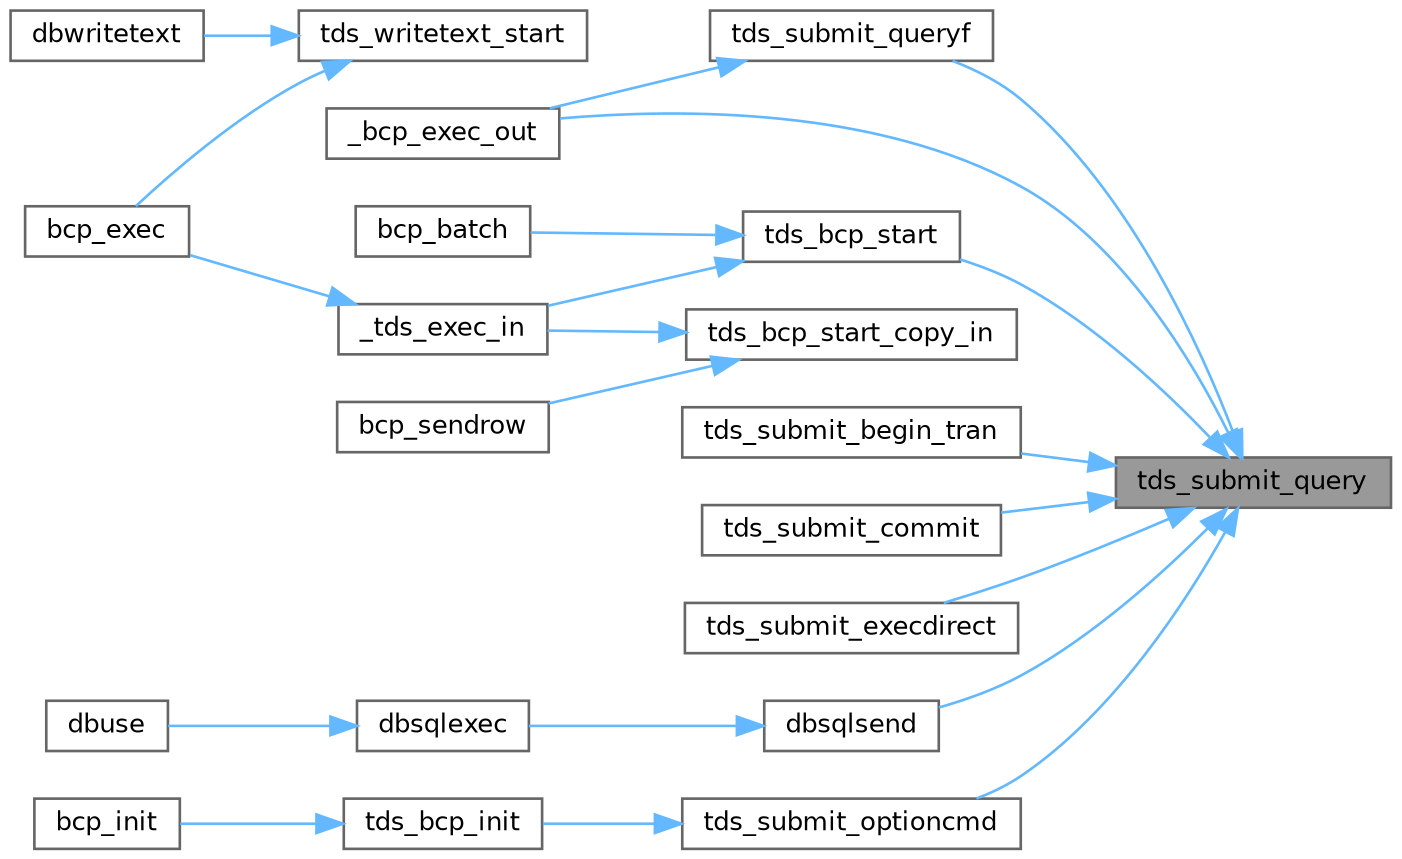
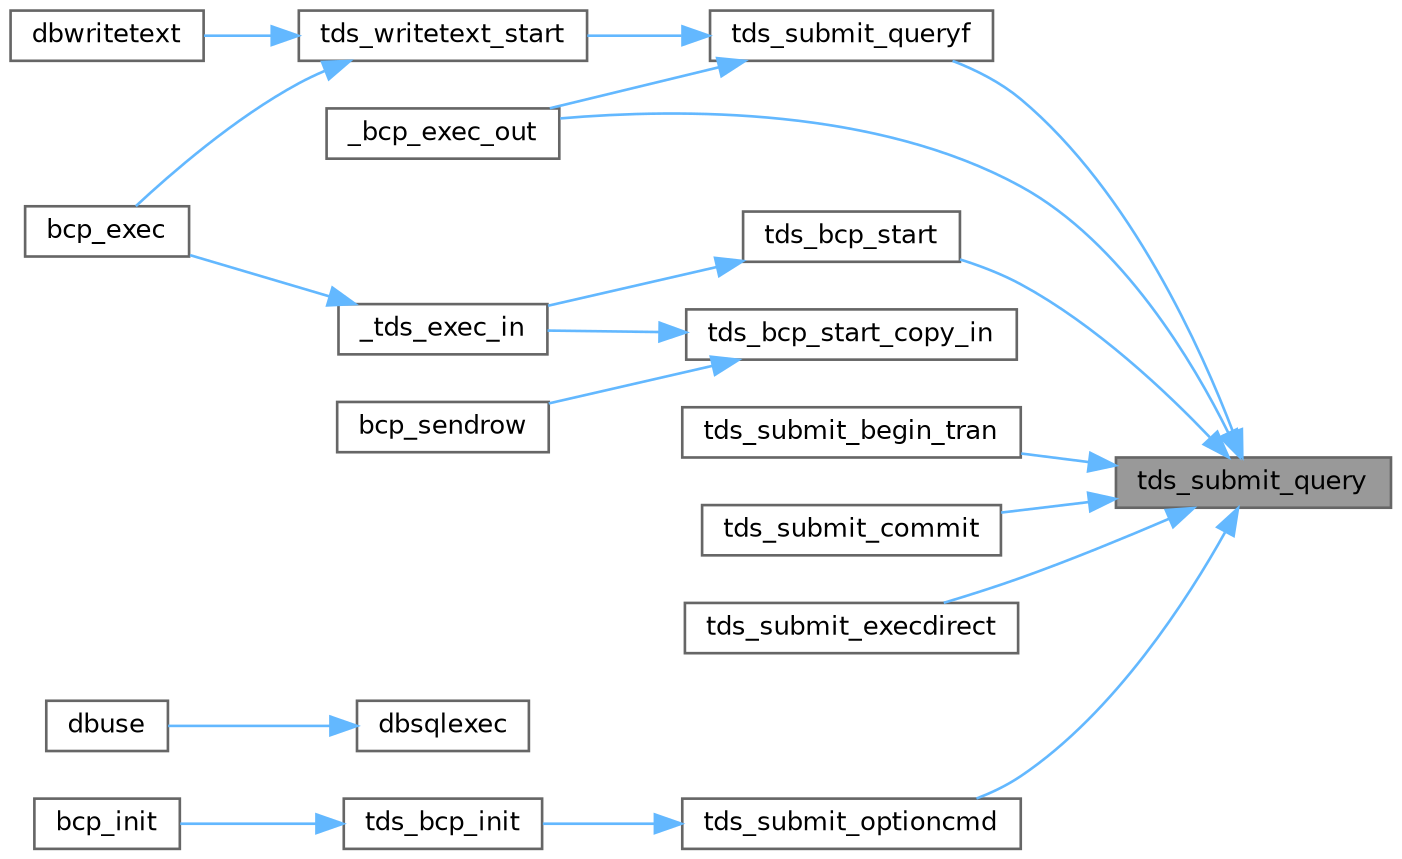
  digraph {
    rankdir=RL
    node [color=grey40 fillcolor=white fontname=Helvetica fontsize=10 shape=box style=filled]
    edge [color=steelblue1 dir=back fontname=Helvetica fontsize=10 labelfontname=Helvetica labelfontsize=10 style=solid]
    n1 [color=gray40 fillcolor=grey60 fontcolor=black height=0.2 label=tds_submit_query width=0.4]
    n2 [height=0.2 label=_bcp_exec_out width=0.4]
-   n3 [height=0.2 label=dbsqlsend width=0.4]
    n4 [height=0.2 label=tds_bcp_start width=0.4]
    n5 [height=0.2 label=tds_submit_begin_tran width=0.4]
    n6 [height=0.2 label=tds_submit_commit width=0.4]
    n7 [height=0.2 label=tds_submit_execdirect width=0.4]
    n8 [height=0.2 label=tds_submit_optioncmd width=0.4]
    n9 [height=0.2 label=tds_submit_queryf width=0.4]
    n10 [height=0.2 label=dbsqlexec width=0.4]
    n11 [height=0.2 label=_tds_exec_in width=0.4]
-   n12 [height=0.2 label=bcp_batch width=0.4]
    n13 [height=0.2 label=tds_bcp_init width=0.4]
    n14 [height=0.2 label=tds_writetext_start width=0.4]
    n15 [height=0.2 label=bcp_exec width=0.4]
    n16 [height=0.2 label=dbuse width=0.4]
    n17 [height=0.2 label=tds_bcp_start_copy_in width=0.4]
    n18 [height=0.2 label=bcp_sendrow width=0.4]
    n19 [height=0.2 label=bcp_init width=0.4]
    n20 [height=0.2 label=dbwritetext width=0.4]
    n1 -> n2
-   n1 -> n3
    n1 -> n4
    n1 -> n5
    n1 -> n6
    n1 -> n7
    n1 -> n8
    n1 -> n9
-   n3 -> n10
    n4 -> n11
-   n4 -> n12
    n8 -> n13
    n9 -> n2
+   n9 -> n14
    n10 -> n16
    n11 -> n15
    n13 -> n19
    n14 -> n15
    n14 -> n20
    n17 -> n11
    n17 -> n18
  }
